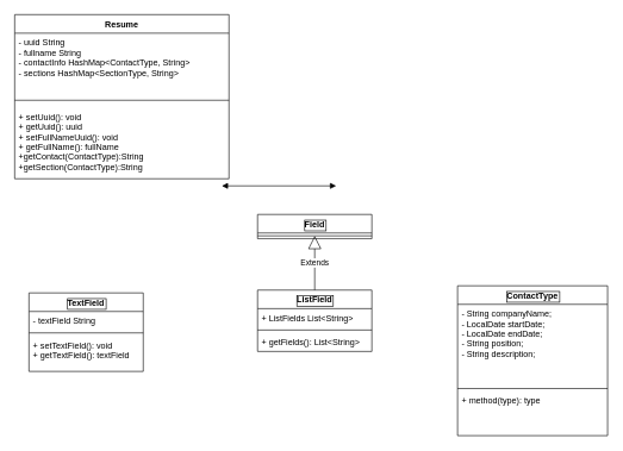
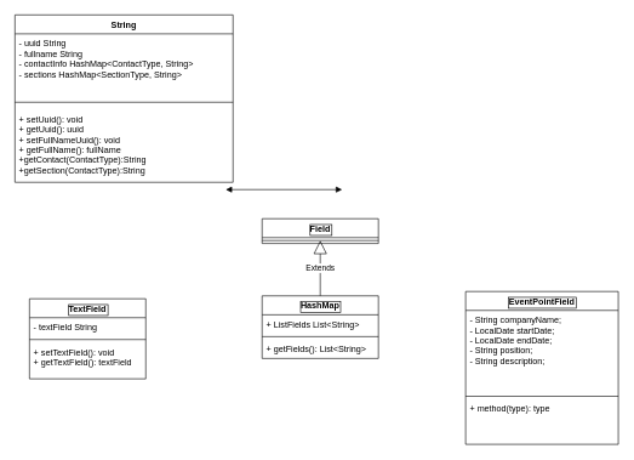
  <mxCell id="0" />
  <mxCell id="1" parent="0" />
- <mxCell id="2" value="Resume" style="swimlane;fontStyle=1;align=center;verticalAlign=top;childLayout=stackLayout;horizontal=1;startSize=26;horizontalStack=0;resizeParent=1;resizeParentMax=0;resizeLast=0;collapsible=1;marginBottom=0;" vertex="1" parent="1"><mxGeometry x="20" y="20" width="300" height="230" as="geometry"><mxRectangle x="60" y="50" width="80" height="26" as="alternateBounds" /></mxGeometry></mxCell>
+ <mxCell id="2" value="String" style="swimlane;fontStyle=1;align=center;verticalAlign=top;childLayout=stackLayout;horizontal=1;startSize=26;horizontalStack=0;resizeParent=1;resizeParentMax=0;resizeLast=0;collapsible=1;marginBottom=0;" vertex="1" parent="1"><mxGeometry x="20" y="20" width="300" height="230" as="geometry"><mxRectangle x="60" y="50" width="80" height="26" as="alternateBounds" /></mxGeometry></mxCell>
  <mxCell id="3" value="- uuid String&#10;- fullname String&#10;- contactInfo HashMap&lt;ContactType, String&gt;&#10;- sections HashMap&lt;SectionType, String&gt;" style="text;strokeColor=none;fillColor=none;align=left;verticalAlign=top;spacingLeft=4;spacingRight=4;overflow=hidden;rotatable=0;points=[[0,0.5],[1,0.5]];portConstraint=eastwest;" vertex="1" parent="2"><mxGeometry y="26" width="300" height="84" as="geometry" /></mxCell>
  <mxCell id="4" value="" style="line;strokeWidth=1;fillColor=none;align=left;verticalAlign=middle;spacingTop=-1;spacingLeft=3;spacingRight=3;rotatable=0;labelPosition=right;points=[];portConstraint=eastwest;" vertex="1" parent="2"><mxGeometry y="110" width="300" height="20" as="geometry" /></mxCell>
  <mxCell id="5" value="+ setUuid(): void&#10;+ getUuid(): uuid&#10;+ setFullNameUuid(): void&#10;+ getFullName(): fullName&#10;+getContact(ContactType):String&#10;+getSection(ContactType):String" style="text;strokeColor=none;fillColor=none;align=left;verticalAlign=top;spacingLeft=4;spacingRight=4;overflow=hidden;rotatable=0;points=[[0,0.5],[1,0.5]];portConstraint=eastwest;" vertex="1" parent="2"><mxGeometry y="130" width="300" height="100" as="geometry" /></mxCell>
  <mxCell id="6" value="Field" style="swimlane;fontStyle=1;align=center;verticalAlign=top;childLayout=stackLayout;horizontal=1;startSize=26;horizontalStack=0;resizeParent=1;resizeParentMax=0;resizeLast=0;collapsible=1;marginBottom=0;labelBorderColor=default;" vertex="1" parent="1"><mxGeometry x="360" y="300" width="160" height="34" as="geometry" /></mxCell>
  <mxCell id="7" value="" style="line;strokeWidth=1;fillColor=none;align=left;verticalAlign=middle;spacingTop=-1;spacingLeft=3;spacingRight=3;rotatable=0;labelPosition=right;points=[];portConstraint=eastwest;labelBorderColor=default;" vertex="1" parent="6"><mxGeometry y="26" width="160" height="8" as="geometry" /></mxCell>
  <mxCell id="8" value="TextField" style="swimlane;fontStyle=1;align=center;verticalAlign=top;childLayout=stackLayout;horizontal=1;startSize=26;horizontalStack=0;resizeParent=1;resizeParentMax=0;resizeLast=0;collapsible=1;marginBottom=0;labelBorderColor=default;" vertex="1" parent="1"><mxGeometry x="40" y="410" width="160" height="110" as="geometry" /></mxCell>
  <mxCell id="9" value="- textField String" style="text;strokeColor=none;fillColor=none;align=left;verticalAlign=top;spacingLeft=4;spacingRight=4;overflow=hidden;rotatable=0;points=[[0,0.5],[1,0.5]];portConstraint=eastwest;labelBorderColor=none;" vertex="1" parent="8"><mxGeometry y="26" width="160" height="26" as="geometry" /></mxCell>
  <mxCell id="10" value="" style="line;strokeWidth=1;fillColor=none;align=left;verticalAlign=middle;spacingTop=-1;spacingLeft=3;spacingRight=3;rotatable=0;labelPosition=right;points=[];portConstraint=eastwest;labelBorderColor=default;" vertex="1" parent="8"><mxGeometry y="52" width="160" height="8" as="geometry" /></mxCell>
  <mxCell id="11" value="+ setTextField(): void&#10;+ getTextField(): textField" style="text;strokeColor=none;fillColor=none;align=left;verticalAlign=top;spacingLeft=4;spacingRight=4;overflow=hidden;rotatable=0;points=[[0,0.5],[1,0.5]];portConstraint=eastwest;labelBorderColor=none;" vertex="1" parent="8"><mxGeometry y="60" width="160" height="50" as="geometry" /></mxCell>
- <mxCell id="12" value="ListField" style="swimlane;fontStyle=1;align=center;verticalAlign=top;childLayout=stackLayout;horizontal=1;startSize=26;horizontalStack=0;resizeParent=1;resizeParentMax=0;resizeLast=0;collapsible=1;marginBottom=0;labelBorderColor=default;" vertex="1" parent="1"><mxGeometry x="360" y="406" width="160" height="86" as="geometry" /></mxCell>
+ <mxCell id="12" value="HashMap" style="swimlane;fontStyle=1;align=center;verticalAlign=top;childLayout=stackLayout;horizontal=1;startSize=26;horizontalStack=0;resizeParent=1;resizeParentMax=0;resizeLast=0;collapsible=1;marginBottom=0;labelBorderColor=default;" vertex="1" parent="1"><mxGeometry x="360" y="406" width="160" height="86" as="geometry" /></mxCell>
  <mxCell id="13" value="+ ListFields List&lt;String&gt;" style="text;strokeColor=none;fillColor=none;align=left;verticalAlign=top;spacingLeft=4;spacingRight=4;overflow=hidden;rotatable=0;points=[[0,0.5],[1,0.5]];portConstraint=eastwest;labelBorderColor=none;" vertex="1" parent="12"><mxGeometry y="26" width="160" height="26" as="geometry" /></mxCell>
  <mxCell id="14" value="" style="line;strokeWidth=1;fillColor=none;align=left;verticalAlign=middle;spacingTop=-1;spacingLeft=3;spacingRight=3;rotatable=0;labelPosition=right;points=[];portConstraint=eastwest;labelBorderColor=default;" vertex="1" parent="12"><mxGeometry y="52" width="160" height="8" as="geometry" /></mxCell>
  <mxCell id="15" value="+ getFields(): List&lt;String&gt;" style="text;strokeColor=none;fillColor=none;align=left;verticalAlign=top;spacingLeft=4;spacingRight=4;overflow=hidden;rotatable=0;points=[[0,0.5],[1,0.5]];portConstraint=eastwest;labelBorderColor=none;" vertex="1" parent="12"><mxGeometry y="60" width="160" height="26" as="geometry" /></mxCell>
- <mxCell id="16" value="ContactType" style="swimlane;fontStyle=1;align=center;verticalAlign=top;childLayout=stackLayout;horizontal=1;startSize=26;horizontalStack=0;resizeParent=1;resizeParentMax=0;resizeLast=0;collapsible=1;marginBottom=0;labelBorderColor=default;" vertex="1" parent="1"><mxGeometry x="640" y="400" width="210" height="210" as="geometry" /></mxCell>
+ <mxCell id="16" value="EventPointField" style="swimlane;fontStyle=1;align=center;verticalAlign=top;childLayout=stackLayout;horizontal=1;startSize=26;horizontalStack=0;resizeParent=1;resizeParentMax=0;resizeLast=0;collapsible=1;marginBottom=0;labelBorderColor=default;" vertex="1" parent="1"><mxGeometry x="640" y="400" width="210" height="210" as="geometry" /></mxCell>
  <mxCell id="17" value="- String companyName;&#10;- LocalDate startDate;&#10;- LocalDate endDate;&#10;- String position;&#10;- String description;" style="text;strokeColor=none;fillColor=none;align=left;verticalAlign=top;spacingLeft=4;spacingRight=4;overflow=hidden;rotatable=0;points=[[0,0.5],[1,0.5]];portConstraint=eastwest;labelBorderColor=none;" vertex="1" parent="16"><mxGeometry y="26" width="210" height="114" as="geometry" /></mxCell>
  <mxCell id="18" value="" style="line;strokeWidth=1;fillColor=none;align=left;verticalAlign=middle;spacingTop=-1;spacingLeft=3;spacingRight=3;rotatable=0;labelPosition=right;points=[];portConstraint=eastwest;labelBorderColor=default;" vertex="1" parent="16"><mxGeometry y="140" width="210" height="8" as="geometry" /></mxCell>
  <mxCell id="19" value="+ method(type): type" style="text;strokeColor=none;fillColor=none;align=left;verticalAlign=top;spacingLeft=4;spacingRight=4;overflow=hidden;rotatable=0;points=[[0,0.5],[1,0.5]];portConstraint=eastwest;labelBorderColor=none;" vertex="1" parent="16"><mxGeometry y="148" width="210" height="62" as="geometry" /></mxCell>
  <mxCell id="20" value="" style="endArrow=block;startArrow=block;endFill=1;startFill=1;html=1;rounded=0;" edge="1" parent="1"><mxGeometry width="160" relative="1" as="geometry"><mxPoint x="310" y="260" as="sourcePoint" /><mxPoint x="470" y="260" as="targetPoint" /></mxGeometry></mxCell>
  <mxCell id="21" value="Extends" style="endArrow=block;endSize=16;endFill=0;html=1;rounded=0;exitX=0.5;exitY=0;exitDx=0;exitDy=0;" edge="1" parent="1" source="12"><mxGeometry width="160" relative="1" as="geometry"><mxPoint x="90" y="330" as="sourcePoint" /><mxPoint x="440" y="330" as="targetPoint" /></mxGeometry></mxCell>
